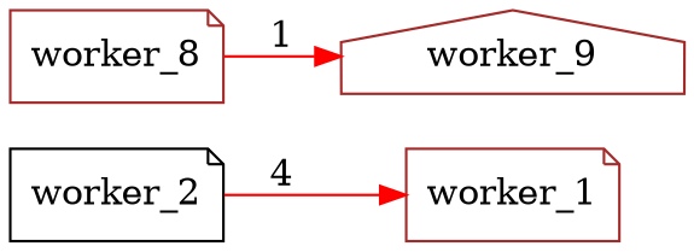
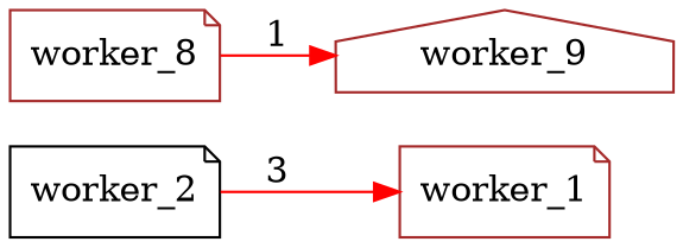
  digraph {
    rankdir=LR
    node [color=brown shape=note]
    edge [color=red]
    worker_2 [color=black]
    worker_1
    worker_9 [shape=house]
    worker_8
-   worker_2 -> worker_1 [label=4]
+   worker_2 -> worker_1 [label=3]
    worker_8 -> worker_9 [label=1]
  }
